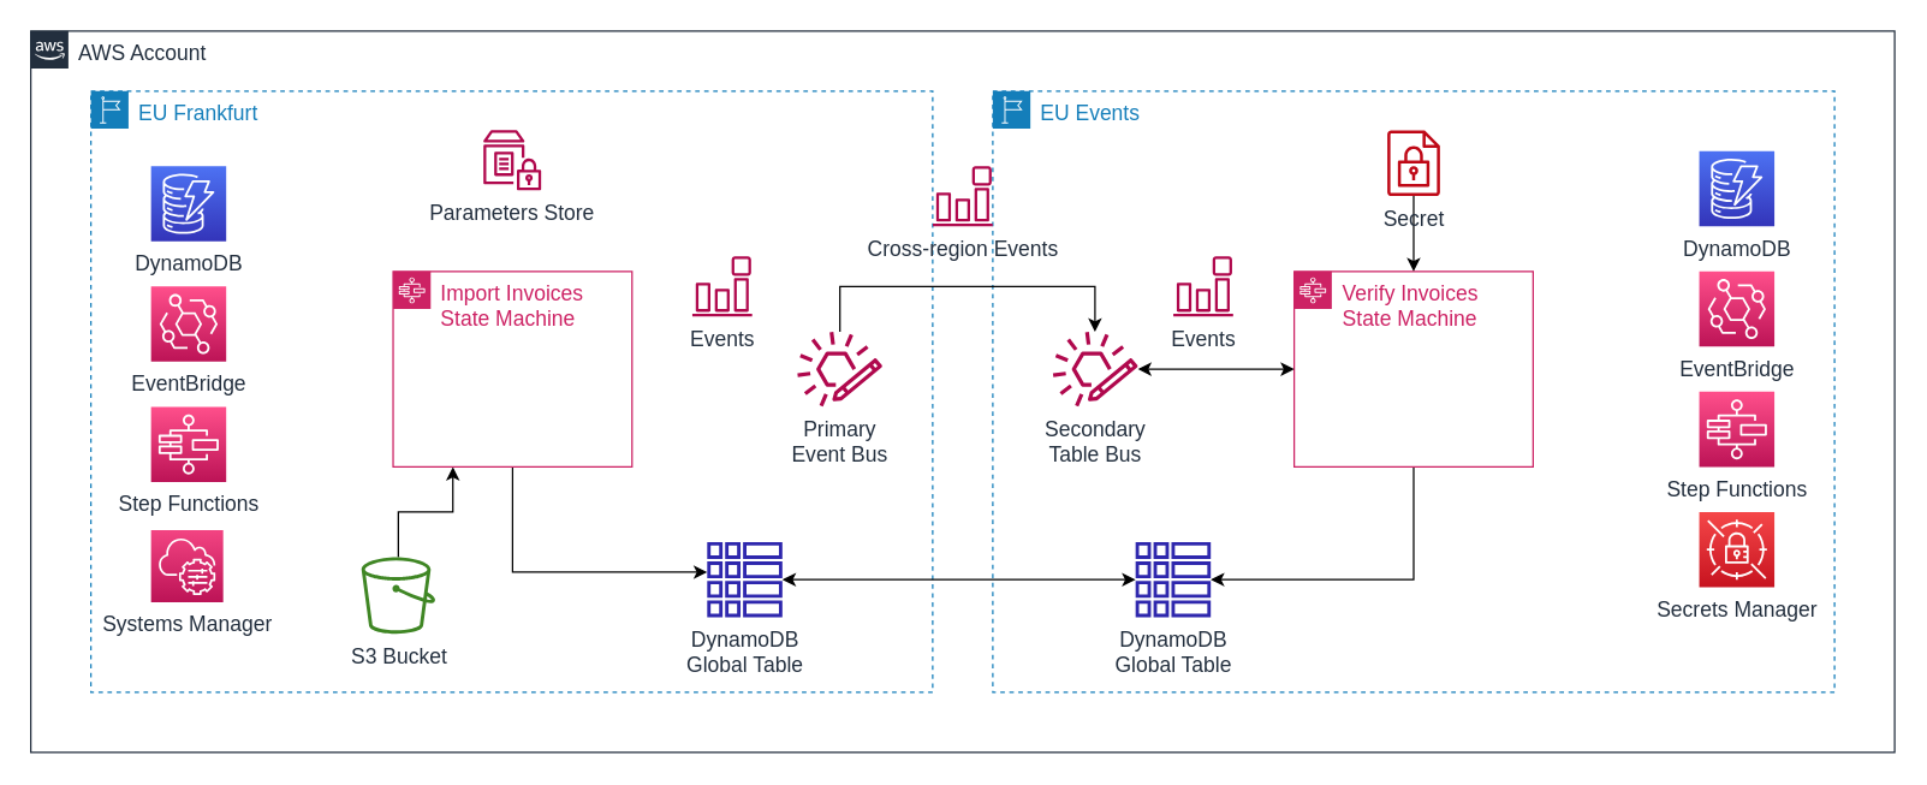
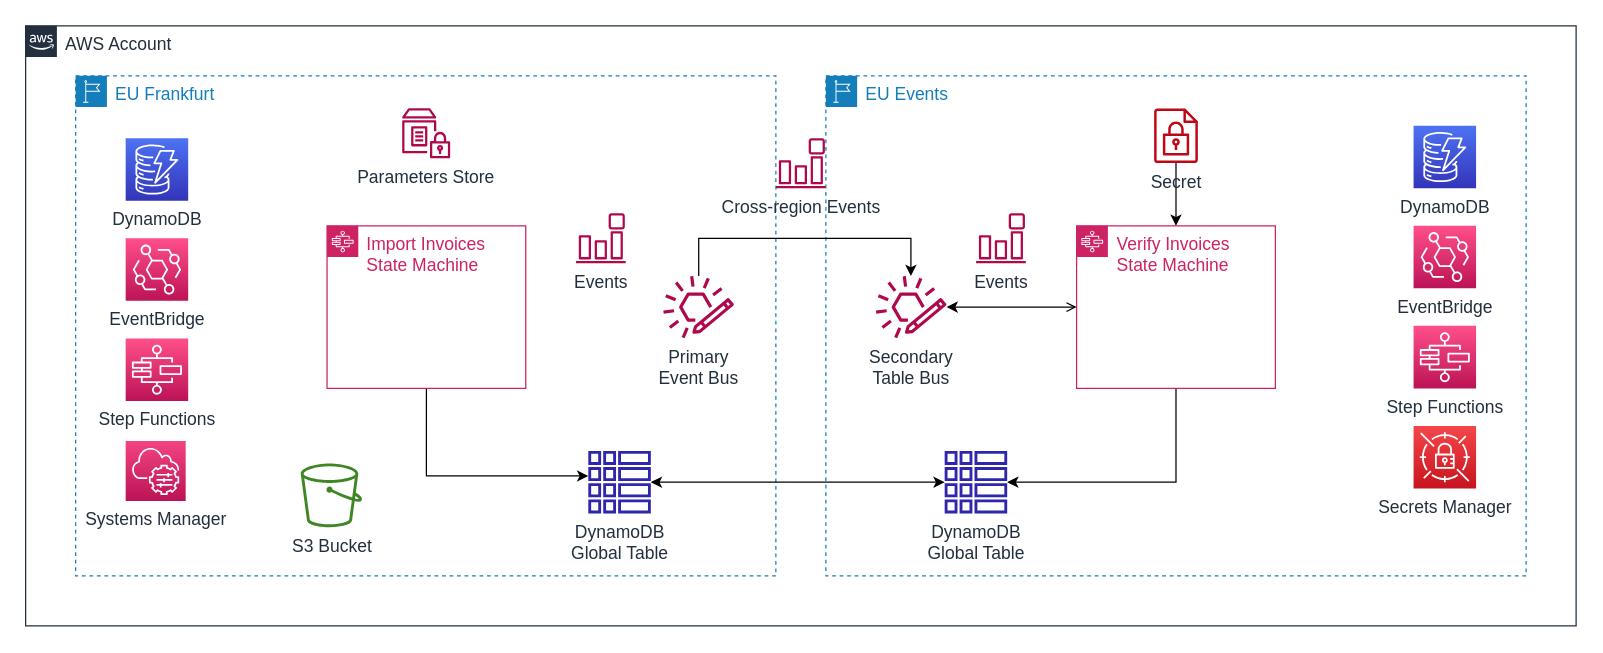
  <mxCell id="0" />
  <mxCell id="1" parent="0" />
  <mxCell id="2" value="AWS Account" style="points=[[0,0],[0.25,0],[0.5,0],[0.75,0],[1,0],[1,0.25],[1,0.5],[1,0.75],[1,1],[0.75,1],[0.5,1],[0.25,1],[0,1],[0,0.75],[0,0.5],[0,0.25]];outlineConnect=0;gradientColor=none;html=1;whiteSpace=wrap;fontSize=14;fontStyle=0;container=1;pointerEvents=0;collapsible=0;recursiveResize=0;shape=mxgraph.aws4.group;grIcon=mxgraph.aws4.group_aws_cloud_alt;strokeColor=#232F3E;fillColor=none;verticalAlign=top;align=left;spacingLeft=30;fontColor=#232F3E;dashed=0;" parent="1" vertex="1"><mxGeometry x="20" y="20" width="1240" height="480" as="geometry" /></mxCell>
  <mxCell id="3" value="EU Frankfurt" style="points=[[0,0],[0.25,0],[0.5,0],[0.75,0],[1,0],[1,0.25],[1,0.5],[1,0.75],[1,1],[0.75,1],[0.5,1],[0.25,1],[0,1],[0,0.75],[0,0.5],[0,0.25]];outlineConnect=0;gradientColor=none;html=1;whiteSpace=wrap;fontSize=14;fontStyle=0;container=1;pointerEvents=0;collapsible=0;recursiveResize=0;shape=mxgraph.aws4.group;grIcon=mxgraph.aws4.group_region;strokeColor=#147EBA;fillColor=none;verticalAlign=top;align=left;spacingLeft=30;fontColor=#147EBA;dashed=1;" parent="2" vertex="1"><mxGeometry x="40" y="40" width="560" height="400" as="geometry" /></mxCell>
- <mxCell id="4" style="edgeStyle=orthogonalEdgeStyle;rounded=0;orthogonalLoop=1;jettySize=auto;html=1;fontSize=14;entryX=0.25;entryY=1;entryDx=0;entryDy=0;" parent="3" source="5" target="7" edge="1"><mxGeometry relative="1" as="geometry" /></mxCell>
  <mxCell id="5" value="S3 Bucket&lt;br style=&quot;font-size: 14px;&quot;&gt;" style="sketch=0;outlineConnect=0;fontColor=#232F3E;gradientColor=none;fillColor=#3F8624;strokeColor=none;dashed=0;verticalLabelPosition=bottom;verticalAlign=top;align=center;html=1;fontSize=14;fontStyle=0;aspect=fixed;pointerEvents=1;shape=mxgraph.aws4.bucket;" parent="3" vertex="1"><mxGeometry x="180" y="310" width="49.04" height="51" as="geometry" /></mxCell>
  <mxCell id="6" style="edgeStyle=orthogonalEdgeStyle;rounded=0;orthogonalLoop=1;jettySize=auto;html=1;exitX=0.5;exitY=1;exitDx=0;exitDy=0;fontSize=14;" parent="3" source="7" target="10" edge="1"><mxGeometry relative="1" as="geometry"><Array as="points"><mxPoint x="281" y="320" /></Array></mxGeometry></mxCell>
  <mxCell id="7" value="Import Invoices&lt;br style=&quot;font-size: 14px;&quot;&gt;State Machine" style="points=[[0,0],[0.25,0],[0.5,0],[0.75,0],[1,0],[1,0.25],[1,0.5],[1,0.75],[1,1],[0.75,1],[0.5,1],[0.25,1],[0,1],[0,0.75],[0,0.5],[0,0.25]];outlineConnect=0;gradientColor=none;html=1;whiteSpace=wrap;fontSize=14;fontStyle=0;container=1;pointerEvents=0;collapsible=0;recursiveResize=0;shape=mxgraph.aws4.group;grIcon=mxgraph.aws4.group_aws_step_functions_workflow;strokeColor=#CD2264;fillColor=none;verticalAlign=top;align=left;spacingLeft=30;fontColor=#CD2264;dashed=0;" parent="3" vertex="1"><mxGeometry x="201.05" y="120" width="158.95" height="130" as="geometry" /></mxCell>
  <mxCell id="8" value="Primary&lt;br&gt;Event Bus" style="sketch=0;outlineConnect=0;fontColor=#232F3E;gradientColor=none;fillColor=#B0084D;strokeColor=none;dashed=0;verticalLabelPosition=bottom;verticalAlign=top;align=center;html=1;fontSize=14;fontStyle=0;aspect=fixed;pointerEvents=1;shape=mxgraph.aws4.eventbridge_custom_event_bus_resource;" parent="3" vertex="1"><mxGeometry x="470" y="160" width="56.52" height="50" as="geometry" /></mxCell>
  <mxCell id="9" value="Events" style="sketch=0;outlineConnect=0;fontColor=#232F3E;gradientColor=none;fillColor=#B0084D;strokeColor=none;dashed=0;verticalLabelPosition=bottom;verticalAlign=top;align=center;html=1;fontSize=14;fontStyle=0;aspect=fixed;pointerEvents=1;shape=mxgraph.aws4.event_event_based;" parent="3" vertex="1"><mxGeometry x="400" y="110" width="40" height="40" as="geometry" /></mxCell>
  <mxCell id="10" value="DynamoDB&lt;br style=&quot;font-size: 14px;&quot;&gt;Global Table" style="sketch=0;outlineConnect=0;fontColor=#232F3E;gradientColor=none;fillColor=#2E27AD;strokeColor=none;dashed=0;verticalLabelPosition=bottom;verticalAlign=top;align=center;html=1;fontSize=14;fontStyle=0;aspect=fixed;pointerEvents=1;shape=mxgraph.aws4.global_secondary_index;" parent="3" vertex="1"><mxGeometry x="410" y="300" width="50" height="50" as="geometry" /></mxCell>
  <mxCell id="11" value="DynamoDB" style="sketch=0;points=[[0,0,0],[0.25,0,0],[0.5,0,0],[0.75,0,0],[1,0,0],[0,1,0],[0.25,1,0],[0.5,1,0],[0.75,1,0],[1,1,0],[0,0.25,0],[0,0.5,0],[0,0.75,0],[1,0.25,0],[1,0.5,0],[1,0.75,0]];outlineConnect=0;fontColor=#232F3E;gradientColor=#4D72F3;gradientDirection=north;fillColor=#3334B9;strokeColor=#ffffff;dashed=0;verticalLabelPosition=bottom;verticalAlign=top;align=center;html=1;fontSize=14;fontStyle=0;aspect=fixed;shape=mxgraph.aws4.resourceIcon;resIcon=mxgraph.aws4.dynamodb;" parent="3" vertex="1"><mxGeometry x="40" y="50" width="50" height="50" as="geometry" /></mxCell>
  <mxCell id="12" value="EventBridge" style="sketch=0;points=[[0,0,0],[0.25,0,0],[0.5,0,0],[0.75,0,0],[1,0,0],[0,1,0],[0.25,1,0],[0.5,1,0],[0.75,1,0],[1,1,0],[0,0.25,0],[0,0.5,0],[0,0.75,0],[1,0.25,0],[1,0.5,0],[1,0.75,0]];outlineConnect=0;fontColor=#232F3E;gradientColor=#FF4F8B;gradientDirection=north;fillColor=#BC1356;strokeColor=#ffffff;dashed=0;verticalLabelPosition=bottom;verticalAlign=top;align=center;html=1;fontSize=14;fontStyle=0;aspect=fixed;shape=mxgraph.aws4.resourceIcon;resIcon=mxgraph.aws4.eventbridge;" parent="3" vertex="1"><mxGeometry x="40" y="130" width="50" height="50" as="geometry" /></mxCell>
  <mxCell id="13" value="Step Functions" style="sketch=0;points=[[0,0,0],[0.25,0,0],[0.5,0,0],[0.75,0,0],[1,0,0],[0,1,0],[0.25,1,0],[0.5,1,0],[0.75,1,0],[1,1,0],[0,0.25,0],[0,0.5,0],[0,0.75,0],[1,0.25,0],[1,0.5,0],[1,0.75,0]];outlineConnect=0;fontColor=#232F3E;gradientColor=#FF4F8B;gradientDirection=north;fillColor=#BC1356;strokeColor=#ffffff;dashed=0;verticalLabelPosition=bottom;verticalAlign=top;align=center;html=1;fontSize=14;fontStyle=0;aspect=fixed;shape=mxgraph.aws4.resourceIcon;resIcon=mxgraph.aws4.step_functions;" parent="3" vertex="1"><mxGeometry x="40" y="210" width="50" height="50" as="geometry" /></mxCell>
  <mxCell id="14" value="Systems Manager" style="sketch=0;points=[[0,0,0],[0.25,0,0],[0.5,0,0],[0.75,0,0],[1,0,0],[0,1,0],[0.25,1,0],[0.5,1,0],[0.75,1,0],[1,1,0],[0,0.25,0],[0,0.5,0],[0,0.75,0],[1,0.25,0],[1,0.5,0],[1,0.75,0]];points=[[0,0,0],[0.25,0,0],[0.5,0,0],[0.75,0,0],[1,0,0],[0,1,0],[0.25,1,0],[0.5,1,0],[0.75,1,0],[1,1,0],[0,0.25,0],[0,0.5,0],[0,0.75,0],[1,0.25,0],[1,0.5,0],[1,0.75,0]];outlineConnect=0;fontColor=#232F3E;gradientColor=#F34482;gradientDirection=north;fillColor=#BC1356;strokeColor=#ffffff;dashed=0;verticalLabelPosition=bottom;verticalAlign=top;align=center;html=1;fontSize=14;fontStyle=0;aspect=fixed;shape=mxgraph.aws4.resourceIcon;resIcon=mxgraph.aws4.systems_manager;" parent="3" vertex="1"><mxGeometry x="40" y="292" width="48" height="48" as="geometry" /></mxCell>
  <mxCell id="15" value="Parameters Store" style="sketch=0;outlineConnect=0;fontColor=#232F3E;gradientColor=none;fillColor=#B0084D;strokeColor=none;dashed=0;verticalLabelPosition=bottom;verticalAlign=top;align=center;html=1;fontSize=14;fontStyle=0;aspect=fixed;pointerEvents=1;shape=mxgraph.aws4.parameter_store;" parent="3" vertex="1"><mxGeometry x="261.06" y="26" width="38.46" height="40" as="geometry" /></mxCell>
  <mxCell id="16" value="EU Events" style="points=[[0,0],[0.25,0],[0.5,0],[0.75,0],[1,0],[1,0.25],[1,0.5],[1,0.75],[1,1],[0.75,1],[0.5,1],[0.25,1],[0,1],[0,0.75],[0,0.5],[0,0.25]];outlineConnect=0;gradientColor=none;html=1;whiteSpace=wrap;fontSize=14;fontStyle=0;container=1;pointerEvents=0;collapsible=0;recursiveResize=0;shape=mxgraph.aws4.group;grIcon=mxgraph.aws4.group_region;strokeColor=#147EBA;fillColor=none;verticalAlign=top;align=left;spacingLeft=30;fontColor=#147EBA;dashed=1;" parent="2" vertex="1"><mxGeometry x="640" y="40" width="560" height="400" as="geometry" /></mxCell>
  <mxCell id="17" style="edgeStyle=orthogonalEdgeStyle;rounded=0;orthogonalLoop=1;jettySize=auto;html=1;exitX=0.5;exitY=1;exitDx=0;exitDy=0;fontSize=14;" parent="16" source="18" target="21" edge="1"><mxGeometry relative="1" as="geometry"><Array as="points"><mxPoint x="280" y="325" /></Array></mxGeometry></mxCell>
  <mxCell id="18" value="Verify Invoices&lt;br style=&quot;font-size: 14px;&quot;&gt;State Machine" style="points=[[0,0],[0.25,0],[0.5,0],[0.75,0],[1,0],[1,0.25],[1,0.5],[1,0.75],[1,1],[0.75,1],[0.5,1],[0.25,1],[0,1],[0,0.75],[0,0.5],[0,0.25]];outlineConnect=0;gradientColor=none;html=1;whiteSpace=wrap;fontSize=14;fontStyle=0;container=1;pointerEvents=0;collapsible=0;recursiveResize=0;shape=mxgraph.aws4.group;grIcon=mxgraph.aws4.group_aws_step_functions_workflow;strokeColor=#CD2264;fillColor=none;verticalAlign=top;align=left;spacingLeft=30;fontColor=#CD2264;dashed=0;" parent="16" vertex="1"><mxGeometry x="200.52" y="120" width="158.95" height="130" as="geometry" /></mxCell>
- <mxCell id="19" style="edgeStyle=orthogonalEdgeStyle;rounded=0;orthogonalLoop=1;jettySize=auto;html=1;fontSize=14;startArrow=classic;startFill=1;" parent="16" source="20" target="18" edge="1"><mxGeometry relative="1" as="geometry" /></mxCell>
+ <mxCell id="19" style="edgeStyle=orthogonalEdgeStyle;rounded=0;orthogonalLoop=1;jettySize=auto;html=1;fontSize=14;startArrow=classic;startFill=1;endArrow=open;" parent="16" source="20" target="18" edge="1"><mxGeometry relative="1" as="geometry" /></mxCell>
  <mxCell id="20" value="Secondary&lt;br&gt;Table Bus" style="sketch=0;outlineConnect=0;fontColor=#232F3E;gradientColor=none;fillColor=#B0084D;strokeColor=none;dashed=0;verticalLabelPosition=bottom;verticalAlign=top;align=center;html=1;fontSize=14;fontStyle=0;aspect=fixed;pointerEvents=1;shape=mxgraph.aws4.eventbridge_custom_event_bus_resource;" parent="16" vertex="1"><mxGeometry x="40" y="160" width="56.52" height="50" as="geometry" /></mxCell>
  <mxCell id="21" value="DynamoDB&lt;br style=&quot;font-size: 14px;&quot;&gt;Global Table" style="sketch=0;outlineConnect=0;fontColor=#232F3E;gradientColor=none;fillColor=#2E27AD;strokeColor=none;dashed=0;verticalLabelPosition=bottom;verticalAlign=top;align=center;html=1;fontSize=14;fontStyle=0;aspect=fixed;pointerEvents=1;shape=mxgraph.aws4.global_secondary_index;" parent="16" vertex="1"><mxGeometry x="95.0" y="300" width="50" height="50" as="geometry" /></mxCell>
  <mxCell id="22" value="DynamoDB" style="sketch=0;points=[[0,0,0],[0.25,0,0],[0.5,0,0],[0.75,0,0],[1,0,0],[0,1,0],[0.25,1,0],[0.5,1,0],[0.75,1,0],[1,1,0],[0,0.25,0],[0,0.5,0],[0,0.75,0],[1,0.25,0],[1,0.5,0],[1,0.75,0]];outlineConnect=0;fontColor=#232F3E;gradientColor=#4D72F3;gradientDirection=north;fillColor=#3334B9;strokeColor=#ffffff;dashed=0;verticalLabelPosition=bottom;verticalAlign=top;align=center;html=1;fontSize=14;fontStyle=0;aspect=fixed;shape=mxgraph.aws4.resourceIcon;resIcon=mxgraph.aws4.dynamodb;" parent="16" vertex="1"><mxGeometry x="470" y="40" width="50" height="50" as="geometry" /></mxCell>
  <mxCell id="23" value="EventBridge" style="sketch=0;points=[[0,0,0],[0.25,0,0],[0.5,0,0],[0.75,0,0],[1,0,0],[0,1,0],[0.25,1,0],[0.5,1,0],[0.75,1,0],[1,1,0],[0,0.25,0],[0,0.5,0],[0,0.75,0],[1,0.25,0],[1,0.5,0],[1,0.75,0]];outlineConnect=0;fontColor=#232F3E;gradientColor=#FF4F8B;gradientDirection=north;fillColor=#BC1356;strokeColor=#ffffff;dashed=0;verticalLabelPosition=bottom;verticalAlign=top;align=center;html=1;fontSize=14;fontStyle=0;aspect=fixed;shape=mxgraph.aws4.resourceIcon;resIcon=mxgraph.aws4.eventbridge;" parent="16" vertex="1"><mxGeometry x="470" y="120" width="50" height="50" as="geometry" /></mxCell>
  <mxCell id="24" value="Step Functions" style="sketch=0;points=[[0,0,0],[0.25,0,0],[0.5,0,0],[0.75,0,0],[1,0,0],[0,1,0],[0.25,1,0],[0.5,1,0],[0.75,1,0],[1,1,0],[0,0.25,0],[0,0.5,0],[0,0.75,0],[1,0.25,0],[1,0.5,0],[1,0.75,0]];outlineConnect=0;fontColor=#232F3E;gradientColor=#FF4F8B;gradientDirection=north;fillColor=#BC1356;strokeColor=#ffffff;dashed=0;verticalLabelPosition=bottom;verticalAlign=top;align=center;html=1;fontSize=14;fontStyle=0;aspect=fixed;shape=mxgraph.aws4.resourceIcon;resIcon=mxgraph.aws4.step_functions;" parent="16" vertex="1"><mxGeometry x="470" y="200" width="50" height="50" as="geometry" /></mxCell>
  <mxCell id="25" value="Secrets Manager" style="sketch=0;points=[[0,0,0],[0.25,0,0],[0.5,0,0],[0.75,0,0],[1,0,0],[0,1,0],[0.25,1,0],[0.5,1,0],[0.75,1,0],[1,1,0],[0,0.25,0],[0,0.5,0],[0,0.75,0],[1,0.25,0],[1,0.5,0],[1,0.75,0]];outlineConnect=0;fontColor=#232F3E;gradientColor=#F54749;gradientDirection=north;fillColor=#C7131F;strokeColor=#ffffff;dashed=0;verticalLabelPosition=bottom;verticalAlign=top;align=center;html=1;fontSize=14;fontStyle=0;aspect=fixed;shape=mxgraph.aws4.resourceIcon;resIcon=mxgraph.aws4.secrets_manager;" parent="16" vertex="1"><mxGeometry x="470" y="280" width="50" height="50" as="geometry" /></mxCell>
  <mxCell id="26" style="edgeStyle=orthogonalEdgeStyle;rounded=0;orthogonalLoop=1;jettySize=auto;html=1;entryX=0.5;entryY=0;entryDx=0;entryDy=0;fontSize=14;" parent="16" source="27" target="18" edge="1"><mxGeometry relative="1" as="geometry" /></mxCell>
  <mxCell id="27" value="Secret" style="sketch=0;outlineConnect=0;fontColor=#232F3E;gradientColor=none;fillColor=#BF0816;strokeColor=none;dashed=0;verticalLabelPosition=bottom;verticalAlign=top;align=center;html=1;fontSize=14;fontStyle=0;aspect=fixed;pointerEvents=1;shape=mxgraph.aws4.encrypted_data;" parent="16" vertex="1"><mxGeometry x="262.51" y="26" width="34.97" height="44" as="geometry" /></mxCell>
  <mxCell id="28" value="Events" style="sketch=0;outlineConnect=0;fontColor=#232F3E;gradientColor=none;fillColor=#B0084D;strokeColor=none;dashed=0;verticalLabelPosition=bottom;verticalAlign=top;align=center;html=1;fontSize=14;fontStyle=0;aspect=fixed;pointerEvents=1;shape=mxgraph.aws4.event_event_based;" parent="16" vertex="1"><mxGeometry x="120" y="110" width="40" height="40" as="geometry" /></mxCell>
  <mxCell id="29" style="edgeStyle=orthogonalEdgeStyle;rounded=0;orthogonalLoop=1;jettySize=auto;html=1;strokeColor=#000000;fontSize=14;" parent="2" source="8" target="20" edge="1"><mxGeometry relative="1" as="geometry"><Array as="points"><mxPoint x="538" y="170" /><mxPoint x="708" y="170" /></Array></mxGeometry></mxCell>
  <mxCell id="30" style="edgeStyle=orthogonalEdgeStyle;rounded=0;orthogonalLoop=1;jettySize=auto;html=1;endArrow=classic;endFill=1;startArrow=classic;startFill=1;fontSize=14;" parent="2" source="10" target="21" edge="1"><mxGeometry relative="1" as="geometry" /></mxCell>
  <mxCell id="31" value="Cross-region Events" style="sketch=0;outlineConnect=0;fontColor=#232F3E;gradientColor=none;fillColor=#B0084D;strokeColor=none;dashed=0;verticalLabelPosition=bottom;verticalAlign=top;align=center;html=1;fontSize=14;fontStyle=0;aspect=fixed;pointerEvents=1;shape=mxgraph.aws4.event_event_based;" parent="2" vertex="1"><mxGeometry x="600" y="90" width="40" height="40" as="geometry" /></mxCell>
